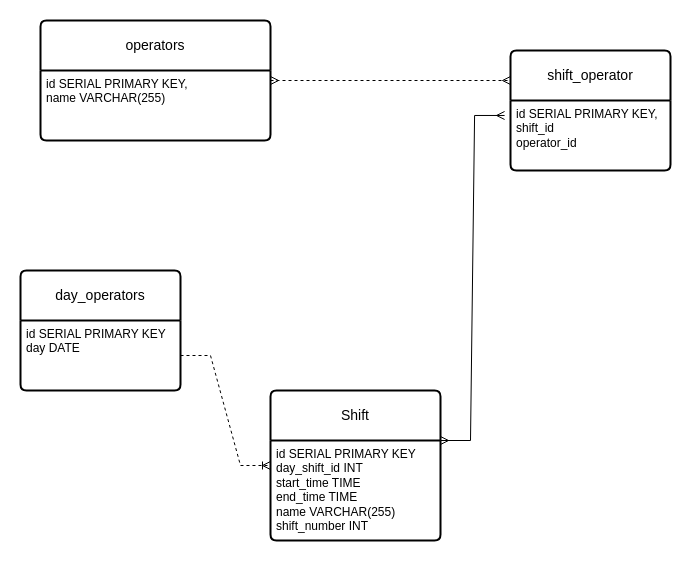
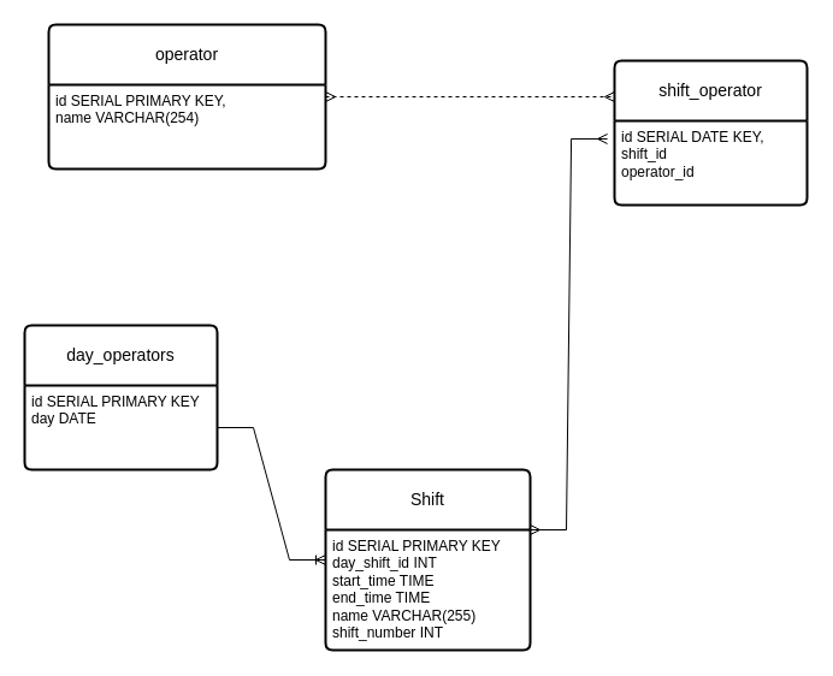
  <mxCell id="0" />
  <mxCell id="1" parent="0" />
- <mxCell id="2" value="operators" style="swimlane;childLayout=stackLayout;horizontal=1;startSize=50;horizontalStack=0;rounded=1;fontSize=14;fontStyle=0;strokeWidth=2;resizeParent=0;resizeLast=1;shadow=0;dashed=0;align=center;arcSize=4;whiteSpace=wrap;html=1;" vertex="1" parent="1"><mxGeometry x="40" y="20" width="230" height="120" as="geometry" /></mxCell>
- <mxCell id="3" value="&lt;div&gt;id SERIAL PRIMARY KEY,&lt;/div&gt;&lt;div&gt;name VARCHAR(255)&amp;nbsp;&lt;/div&gt;" style="align=left;strokeColor=none;fillColor=none;spacingLeft=4;fontSize=12;verticalAlign=top;resizable=0;rotatable=0;part=1;html=1;" vertex="1" parent="2"><mxGeometry y="50" width="230" height="70" as="geometry" /></mxCell>
+ <mxCell id="2" value="operator" style="swimlane;childLayout=stackLayout;horizontal=1;startSize=50;horizontalStack=0;rounded=1;fontSize=14;fontStyle=0;strokeWidth=2;resizeParent=0;resizeLast=1;shadow=0;dashed=0;align=center;arcSize=4;whiteSpace=wrap;html=1;" vertex="1" parent="1"><mxGeometry x="40" y="20" width="230" height="120" as="geometry" /></mxCell>
+ <mxCell id="3" value="&lt;div&gt;id SERIAL PRIMARY KEY,&lt;/div&gt;&lt;div&gt;name VARCHAR(254)&amp;nbsp;&lt;/div&gt;" style="align=left;strokeColor=none;fillColor=none;spacingLeft=4;fontSize=12;verticalAlign=top;resizable=0;rotatable=0;part=1;html=1;" vertex="1" parent="2"><mxGeometry y="50" width="230" height="70" as="geometry" /></mxCell>
  <mxCell id="4" value="day_operators" style="swimlane;childLayout=stackLayout;horizontal=1;startSize=50;horizontalStack=0;rounded=1;fontSize=14;fontStyle=0;strokeWidth=2;resizeParent=0;resizeLast=1;shadow=0;dashed=0;align=center;arcSize=4;whiteSpace=wrap;html=1;" vertex="1" parent="1"><mxGeometry x="20" y="270" width="160" height="120" as="geometry" /></mxCell>
  <mxCell id="5" value="id SERIAL PRIMARY KEY&lt;div&gt;day DATE&amp;nbsp;&lt;br&gt;&lt;/div&gt;" style="align=left;strokeColor=none;fillColor=none;spacingLeft=4;fontSize=12;verticalAlign=top;resizable=0;rotatable=0;part=1;html=1;" vertex="1" parent="4"><mxGeometry y="50" width="160" height="70" as="geometry" /></mxCell>
  <mxCell id="6" value="Shift" style="swimlane;childLayout=stackLayout;horizontal=1;startSize=50;horizontalStack=0;rounded=1;fontSize=14;fontStyle=0;strokeWidth=2;resizeParent=0;resizeLast=1;shadow=0;dashed=0;align=center;arcSize=4;whiteSpace=wrap;html=1;" vertex="1" parent="1"><mxGeometry x="270" y="390" width="170" height="150" as="geometry" /></mxCell>
  <mxCell id="7" value="id SERIAL PRIMARY KEY&lt;div&gt;&lt;div&gt;day_shift_id INT&amp;nbsp;&lt;/div&gt;&lt;div&gt;start_time TIME&amp;nbsp;&lt;/div&gt;&lt;div&gt;end_time TIME&amp;nbsp;&lt;/div&gt;&lt;div&gt;name VARCHAR(255)&amp;nbsp;&lt;/div&gt;&lt;div&gt;shift_number INT&amp;nbsp;&lt;/div&gt;&lt;/div&gt;" style="align=left;strokeColor=none;fillColor=none;spacingLeft=4;fontSize=12;verticalAlign=top;resizable=0;rotatable=0;part=1;html=1;" vertex="1" parent="6"><mxGeometry y="50" width="170" height="100" as="geometry" /></mxCell>
  <mxCell id="8" value="shift_operator" style="swimlane;childLayout=stackLayout;horizontal=1;startSize=50;horizontalStack=0;rounded=1;fontSize=14;fontStyle=0;strokeWidth=2;resizeParent=0;resizeLast=1;shadow=0;dashed=0;align=center;arcSize=4;whiteSpace=wrap;html=1;" vertex="1" parent="1"><mxGeometry x="510" y="50" width="160" height="120" as="geometry" /></mxCell>
- <mxCell id="9" value="&lt;div&gt;&lt;span style=&quot;background-color: initial;&quot;&gt;id SERIAL PRIMARY KEY,&lt;/span&gt;&lt;br&gt;&lt;/div&gt;shift_id&amp;nbsp;&lt;div&gt;operator_id&lt;br&gt;&lt;/div&gt;" style="align=left;strokeColor=none;fillColor=none;spacingLeft=4;fontSize=12;verticalAlign=top;resizable=0;rotatable=0;part=1;html=1;" vertex="1" parent="8"><mxGeometry y="50" width="160" height="70" as="geometry" /></mxCell>
- <mxCell id="10" value="" style="edgeStyle=entityRelationEdgeStyle;fontSize=12;html=1;endArrow=ERoneToMany;rounded=0;dashed=1;" edge="1" parent="1" source="5" target="6"><mxGeometry width="100" height="100" relative="1" as="geometry"><mxPoint x="240" y="650" as="sourcePoint" /><mxPoint x="300" y="380" as="targetPoint" /><Array as="points"><mxPoint x="570" y="380" /><mxPoint x="300" y="380" /></Array></mxGeometry></mxCell>
+ <mxCell id="9" value="&lt;div&gt;&lt;span style=&quot;background-color: initial;&quot;&gt;id SERIAL DATE KEY,&lt;/span&gt;&lt;br&gt;&lt;/div&gt;shift_id&amp;nbsp;&lt;div&gt;operator_id&lt;br&gt;&lt;/div&gt;" style="align=left;strokeColor=none;fillColor=none;spacingLeft=4;fontSize=12;verticalAlign=top;resizable=0;rotatable=0;part=1;html=1;" vertex="1" parent="8"><mxGeometry y="50" width="160" height="70" as="geometry" /></mxCell>
+ <mxCell id="10" value="" style="edgeStyle=entityRelationEdgeStyle;fontSize=12;html=1;endArrow=ERoneToMany;rounded=0;" edge="1" parent="1" source="5" target="6"><mxGeometry width="100" height="100" relative="1" as="geometry"><mxPoint x="240" y="650" as="sourcePoint" /><mxPoint x="300" y="380" as="targetPoint" /><Array as="points"><mxPoint x="570" y="380" /><mxPoint x="300" y="380" /></Array></mxGeometry></mxCell>
  <mxCell id="11" value="" style="edgeStyle=entityRelationEdgeStyle;fontSize=12;html=1;endArrow=ERmany;startArrow=ERmany;rounded=0;entryX=-0.037;entryY=0.214;entryDx=0;entryDy=0;entryPerimeter=0;exitX=1;exitY=0;exitDx=0;exitDy=0;" edge="1" parent="1" source="7" target="9"><mxGeometry width="100" height="100" relative="1" as="geometry"><mxPoint x="530" y="430" as="sourcePoint" /><mxPoint x="630" y="330" as="targetPoint" /></mxGeometry></mxCell>
  <mxCell id="12" value="" style="edgeStyle=entityRelationEdgeStyle;fontSize=12;html=1;endArrow=ERmany;startArrow=ERmany;rounded=0;entryX=0;entryY=0.25;entryDx=0;entryDy=0;dashed=1;" edge="1" parent="1" source="2" target="8"><mxGeometry width="100" height="100" relative="1" as="geometry"><mxPoint x="330" y="160" as="sourcePoint" /><mxPoint x="430" y="60" as="targetPoint" /></mxGeometry></mxCell>
